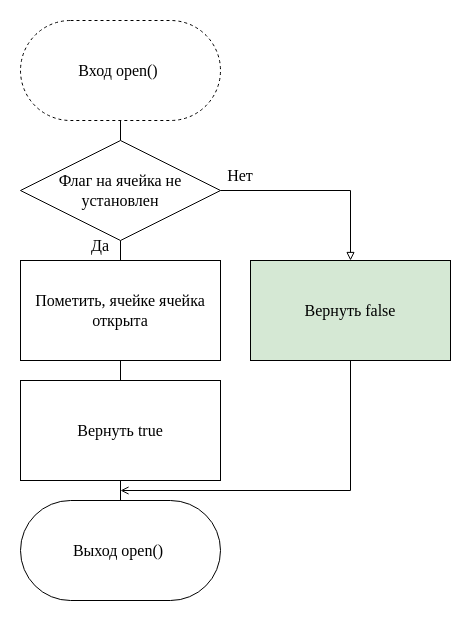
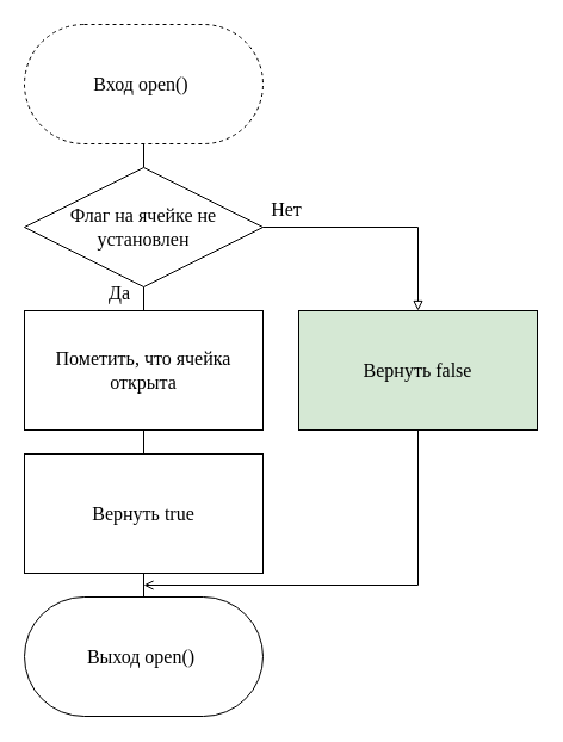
  <mxCell id="0" />
  <mxCell id="1" parent="0" />
  <mxCell id="2" style="edgeStyle=orthogonalEdgeStyle;rounded=0;orthogonalLoop=1;jettySize=auto;html=1;exitX=0.5;exitY=1;exitDx=0;exitDy=0;entryX=0.5;entryY=0;entryDx=0;entryDy=0;endArrow=none;endFill=0;" parent="1" source="3" edge="1"><mxGeometry relative="1" as="geometry"><mxPoint x="120" y="140" as="targetPoint" /></mxGeometry></mxCell>
  <mxCell id="3" value="&lt;font face=&quot;Times New Roman&quot; style=&quot;font-size: 16px;&quot;&gt;Вход open()&amp;nbsp;&lt;/font&gt;" style="rounded=1;whiteSpace=wrap;html=1;arcSize=50;dashed=1;" parent="1" vertex="1"><mxGeometry x="20" y="20" width="200" height="100" as="geometry" /></mxCell>
  <mxCell id="4" value="&lt;font face=&quot;Times New Roman&quot; style=&quot;font-size: 16px;&quot;&gt;Выход open()&amp;nbsp;&lt;/font&gt;" style="rounded=1;whiteSpace=wrap;html=1;arcSize=50;" parent="1" vertex="1"><mxGeometry x="20" y="500" width="200" height="100" as="geometry" /></mxCell>
  <mxCell id="5" value="&lt;font style=&quot;font-size: 16px;&quot; face=&quot;Times New Roman&quot;&gt;Да&lt;/font&gt;" style="text;html=1;strokeColor=none;fillColor=none;align=center;verticalAlign=middle;whiteSpace=wrap;rounded=0;" parent="1" vertex="1"><mxGeometry x="70" y="230" width="60" height="30" as="geometry" /></mxCell>
  <mxCell id="6" style="edgeStyle=orthogonalEdgeStyle;rounded=0;orthogonalLoop=1;jettySize=auto;html=1;exitX=0.5;exitY=1;exitDx=0;exitDy=0;endArrow=none;endFill=0;" parent="1" source="8" edge="1"><mxGeometry relative="1" as="geometry"><mxPoint x="120" y="260" as="targetPoint" /></mxGeometry></mxCell>
  <mxCell id="7" style="edgeStyle=orthogonalEdgeStyle;rounded=0;orthogonalLoop=1;jettySize=auto;html=1;exitX=1;exitY=0.5;exitDx=0;exitDy=0;entryX=0.5;entryY=0;entryDx=0;entryDy=0;endArrow=block;endFill=0;" edge="1" parent="1" source="8" target="14"><mxGeometry relative="1" as="geometry" /></mxCell>
- <mxCell id="8" value="&lt;font face=&quot;Times New Roman&quot;&gt;&lt;span style=&quot;font-size: 16px;&quot;&gt;Флаг на ячейка не&lt;br&gt;установлен&lt;/span&gt;&lt;/font&gt;" style="rhombus;whiteSpace=wrap;html=1;" parent="1" vertex="1"><mxGeometry x="20" y="140" width="200" height="100" as="geometry" /></mxCell>
+ <mxCell id="8" value="&lt;font face=&quot;Times New Roman&quot;&gt;&lt;span style=&quot;font-size: 16px;&quot;&gt;Флаг на ячейке не&lt;br&gt;установлен&lt;/span&gt;&lt;/font&gt;" style="rhombus;whiteSpace=wrap;html=1;" parent="1" vertex="1"><mxGeometry x="20" y="140" width="200" height="100" as="geometry" /></mxCell>
  <mxCell id="9" style="edgeStyle=orthogonalEdgeStyle;rounded=0;orthogonalLoop=1;jettySize=auto;html=1;exitX=0.5;exitY=1;exitDx=0;exitDy=0;entryX=0.5;entryY=0;entryDx=0;entryDy=0;endArrow=none;endFill=0;" parent="1" source="10" edge="1"><mxGeometry relative="1" as="geometry"><mxPoint x="120" y="500" as="targetPoint" /></mxGeometry></mxCell>
  <mxCell id="10" value="&lt;font style=&quot;font-size: 16px;&quot;&gt;Вернуть true&lt;/font&gt;" style="rounded=0;whiteSpace=wrap;html=1;fontSize=14;fontFamily=Times New Roman;" parent="1" vertex="1"><mxGeometry x="20" y="380" width="200" height="100" as="geometry" /></mxCell>
  <mxCell id="11" style="edgeStyle=orthogonalEdgeStyle;rounded=0;orthogonalLoop=1;jettySize=auto;html=1;exitX=0.5;exitY=1;exitDx=0;exitDy=0;entryX=0.5;entryY=0;entryDx=0;entryDy=0;endArrow=none;endFill=0;" parent="1" target="10" edge="1"><mxGeometry relative="1" as="geometry"><mxPoint x="120" y="360" as="sourcePoint" /></mxGeometry></mxCell>
- <mxCell id="12" value="&lt;span style=&quot;font-size: 16px;&quot;&gt;Пометить, ячейке ячейка открыта&lt;/span&gt;" style="rounded=0;whiteSpace=wrap;html=1;fontSize=14;fontFamily=Times New Roman;" vertex="1" parent="1"><mxGeometry x="20" y="260" width="200" height="100" as="geometry" /></mxCell>
+ <mxCell id="12" value="&lt;span style=&quot;font-size: 16px;&quot;&gt;Пометить, что ячейка открыта&lt;/span&gt;" style="rounded=0;whiteSpace=wrap;html=1;fontSize=14;fontFamily=Times New Roman;" vertex="1" parent="1"><mxGeometry x="20" y="260" width="200" height="100" as="geometry" /></mxCell>
  <mxCell id="13" style="edgeStyle=orthogonalEdgeStyle;rounded=0;orthogonalLoop=1;jettySize=auto;html=1;exitX=0.5;exitY=1;exitDx=0;exitDy=0;endArrow=open;endFill=0;" edge="1" parent="1" source="14"><mxGeometry relative="1" as="geometry"><mxPoint x="120" y="490" as="targetPoint" /><Array as="points"><mxPoint x="350" y="490" /></Array></mxGeometry></mxCell>
  <mxCell id="14" value="&lt;span style=&quot;font-size: 16px;&quot;&gt;Вернуть false&lt;/span&gt;" style="rounded=0;whiteSpace=wrap;html=1;fontSize=14;fontFamily=Times New Roman;fillColor=#d5e8d4;" vertex="1" parent="1"><mxGeometry x="250" y="260" width="200" height="100" as="geometry" /></mxCell>
  <mxCell id="15" value="&lt;font face=&quot;Times New Roman&quot;&gt;&lt;span style=&quot;font-size: 16px;&quot;&gt;Нет&lt;/span&gt;&lt;/font&gt;" style="text;html=1;strokeColor=none;fillColor=none;align=center;verticalAlign=middle;whiteSpace=wrap;rounded=0;" vertex="1" parent="1"><mxGeometry x="210" y="160" width="60" height="30" as="geometry" /></mxCell>
